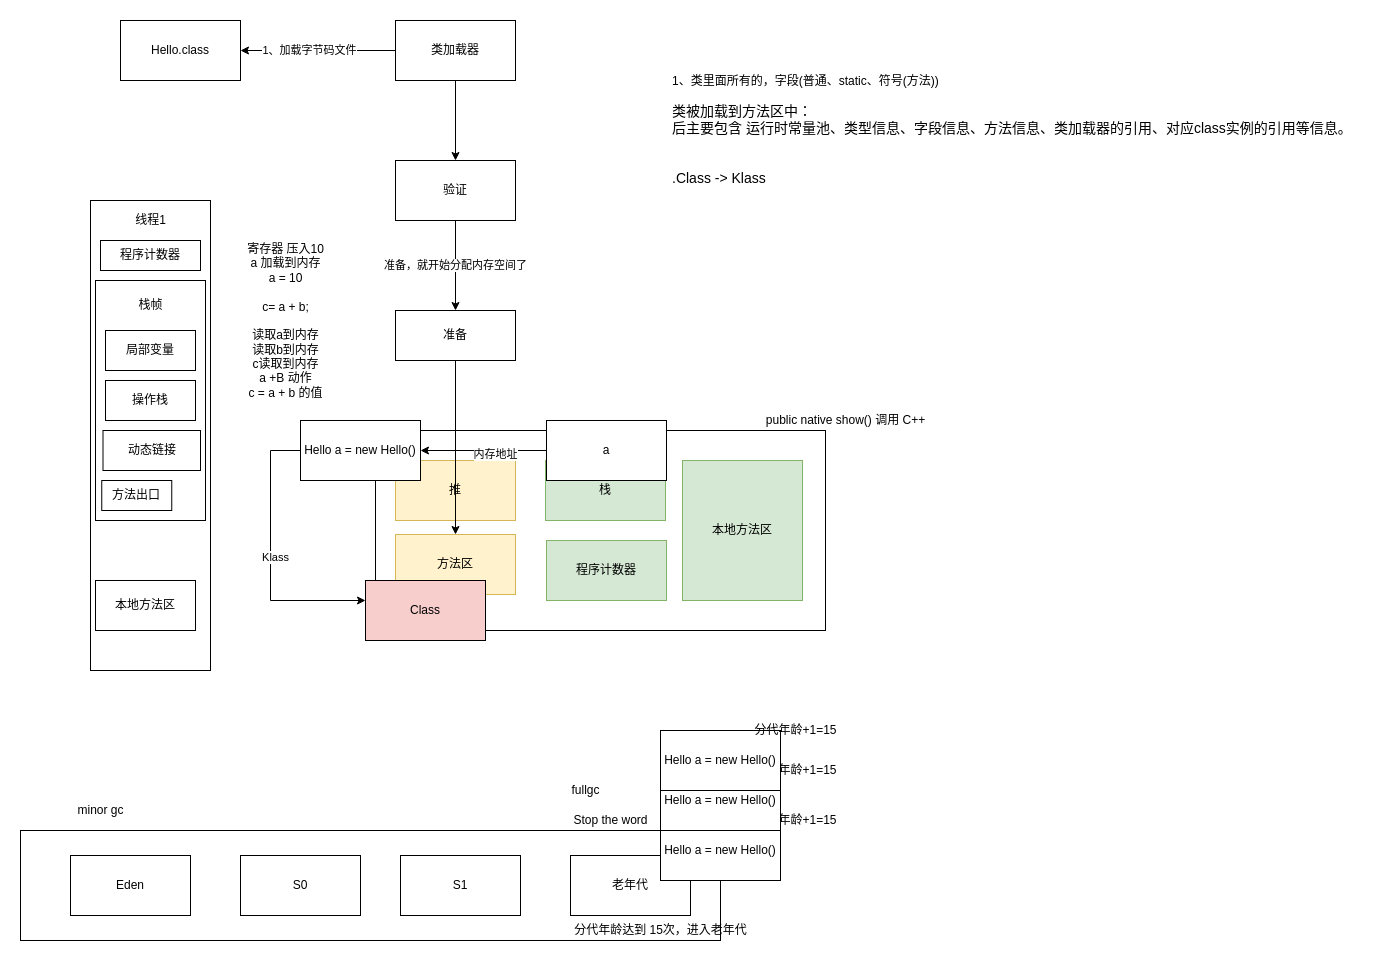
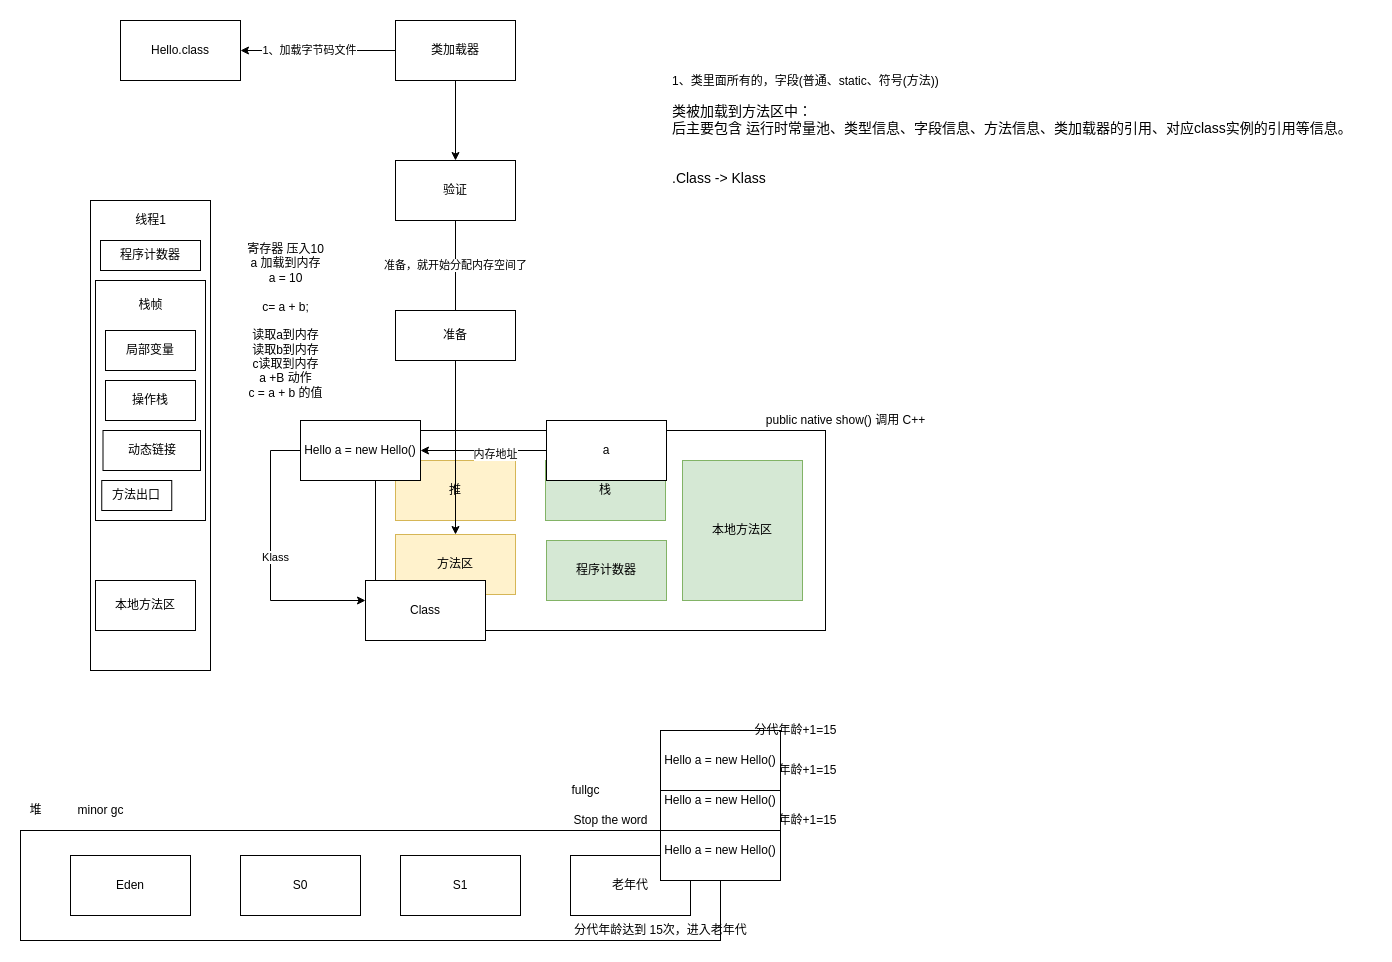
  <mxCell id="0" />
  <mxCell id="1" parent="0" />
  <mxCell id="2" value="Hello.class" style="whiteSpace=wrap;html=1;" vertex="1" parent="1"><mxGeometry x="120" y="20" width="120" height="60" as="geometry" /></mxCell>
  <mxCell id="3" style="edgeStyle=orthogonalEdgeStyle;rounded=0;orthogonalLoop=1;jettySize=auto;html=1;entryX=1;entryY=0.5;entryDx=0;entryDy=0;" edge="1" parent="1" source="6" target="2"><mxGeometry relative="1" as="geometry" /></mxCell>
  <mxCell id="4" value="1、加载字节码文件" style="edgeLabel;html=1;align=center;verticalAlign=middle;resizable=0;points=[];" vertex="1" connectable="0" parent="3"><mxGeometry x="0.127" y="-1" relative="1" as="geometry"><mxPoint as="offset" /></mxGeometry></mxCell>
  <mxCell id="5" value="" style="edgeStyle=orthogonalEdgeStyle;rounded=0;orthogonalLoop=1;jettySize=auto;html=1;" edge="1" parent="1" source="6" target="8"><mxGeometry relative="1" as="geometry" /></mxCell>
  <mxCell id="6" value="类加载器" style="whiteSpace=wrap;html=1;" vertex="1" parent="1"><mxGeometry x="395" y="20" width="120" height="60" as="geometry" /></mxCell>
- <mxCell id="7" value="准备，就开始分配内存空间了" style="edgeStyle=orthogonalEdgeStyle;rounded=0;orthogonalLoop=1;jettySize=auto;html=1;exitX=0.5;exitY=1;exitDx=0;exitDy=0;entryX=0.5;entryY=0;entryDx=0;entryDy=0;" edge="1" parent="1" source="8" target="19"><mxGeometry relative="1" as="geometry" /></mxCell>
+ <mxCell id="7" value="准备，就开始分配内存空间了" style="edgeStyle=orthogonalEdgeStyle;rounded=0;orthogonalLoop=1;jettySize=auto;html=1;exitX=0.5;exitY=1;exitDx=0;exitDy=0;entryX=0.5;entryY=0;entryDx=0;entryDy=0;endArrow=none;" edge="1" parent="1" source="8" target="19"><mxGeometry relative="1" as="geometry" /></mxCell>
  <mxCell id="8" value="验证" style="whiteSpace=wrap;html=1;" vertex="1" parent="1"><mxGeometry x="395" y="160" width="120" height="60" as="geometry" /></mxCell>
  <mxCell id="9" value="" style="group" vertex="1" connectable="0" parent="1"><mxGeometry x="375" y="430" width="450" height="210" as="geometry" /></mxCell>
  <mxCell id="10" value="" style="rounded=0;whiteSpace=wrap;html=1;" vertex="1" parent="9"><mxGeometry width="450" height="200" as="geometry" /></mxCell>
  <mxCell id="11" value="推" style="rounded=0;whiteSpace=wrap;html=1;fillColor=#fff2cc;strokeColor=#d6b656;" vertex="1" parent="9"><mxGeometry x="20" y="30" width="120" height="60" as="geometry" /></mxCell>
  <mxCell id="12" value="栈" style="rounded=0;whiteSpace=wrap;html=1;fillColor=#d5e8d4;strokeColor=#82b366;" vertex="1" parent="9"><mxGeometry x="170" y="30" width="120" height="60" as="geometry" /></mxCell>
  <mxCell id="13" value="方法区" style="rounded=0;whiteSpace=wrap;html=1;fillColor=#fff2cc;strokeColor=#d6b656;" vertex="1" parent="9"><mxGeometry x="20" y="104" width="120" height="60" as="geometry" /></mxCell>
  <mxCell id="14" value="本地方法区" style="rounded=0;whiteSpace=wrap;html=1;fillColor=#d5e8d4;strokeColor=#82b366;" vertex="1" parent="9"><mxGeometry x="307" y="30" width="120" height="140" as="geometry" /></mxCell>
  <mxCell id="15" value="程序计数器" style="rounded=0;whiteSpace=wrap;html=1;fillColor=#d5e8d4;strokeColor=#82b366;" vertex="1" parent="9"><mxGeometry x="171" y="110" width="120" height="60" as="geometry" /></mxCell>
  <mxCell id="16" value="a" style="whiteSpace=wrap;html=1;" vertex="1" parent="9"><mxGeometry x="171" y="-10" width="120" height="60" as="geometry" /></mxCell>
- <mxCell id="17" value="Class" style="rounded=0;whiteSpace=wrap;html=1;fillColor=#f8cecc;" vertex="1" parent="9"><mxGeometry x="-10" y="150" width="120" height="60" as="geometry" /></mxCell>
+ <mxCell id="17" value="Class" style="rounded=0;whiteSpace=wrap;html=1;" vertex="1" parent="9"><mxGeometry x="-10" y="150" width="120" height="60" as="geometry" /></mxCell>
  <mxCell id="18" style="edgeStyle=orthogonalEdgeStyle;rounded=0;orthogonalLoop=1;jettySize=auto;html=1;" edge="1" parent="1" source="19" target="13"><mxGeometry relative="1" as="geometry" /></mxCell>
  <mxCell id="19" value="准备" style="rounded=0;whiteSpace=wrap;html=1;" vertex="1" parent="1"><mxGeometry x="395" y="310" width="120" height="50" as="geometry" /></mxCell>
  <mxCell id="20" value="&lt;span style=&quot;background-color: rgb(255 , 255 , 255)&quot;&gt;1、类里面所有的，字段(普通、static、符号(方法))&lt;br&gt;&lt;br&gt;&lt;span style=&quot;font-size: 14px&quot;&gt;类被加载到方法区中：&lt;br&gt;&lt;div&gt;后主要包含 运行时常量池、类型信息、字段信息、方法信息、类加载器的引用、对应class实例的引用等信息。&lt;/div&gt;&lt;div&gt;&lt;br&gt;&lt;/div&gt;&lt;div&gt;&lt;br&gt;&lt;/div&gt;&lt;div&gt;.Class -&amp;gt; Klass&amp;nbsp;&lt;/div&gt;&lt;/span&gt;&lt;/span&gt;" style="text;html=1;align=left;verticalAlign=middle;resizable=0;points=[];autosize=1;" vertex="1" parent="1"><mxGeometry x="670" y="80" width="700" height="100" as="geometry" /></mxCell>
  <mxCell id="21" value="public native show() 调用 C++" style="text;html=1;align=center;verticalAlign=middle;resizable=0;points=[];autosize=1;" vertex="1" parent="1"><mxGeometry x="760" y="410" width="170" height="20" as="geometry" /></mxCell>
  <mxCell id="22" value="" style="rounded=0;whiteSpace=wrap;html=1;" vertex="1" parent="1"><mxGeometry x="90" y="200" width="120" height="470" as="geometry" /></mxCell>
  <mxCell id="23" style="edgeStyle=orthogonalEdgeStyle;rounded=0;orthogonalLoop=1;jettySize=auto;html=1;" edge="1" parent="1" source="25" target="17"><mxGeometry relative="1" as="geometry"><Array as="points"><mxPoint x="270" y="450" /><mxPoint x="270" y="600" /></Array></mxGeometry></mxCell>
  <mxCell id="24" value="Klass" style="edgeLabel;html=1;align=center;verticalAlign=middle;resizable=0;points=[];" vertex="1" connectable="0" parent="23"><mxGeometry x="-0.011" y="4" relative="1" as="geometry"><mxPoint as="offset" /></mxGeometry></mxCell>
  <mxCell id="25" value="Hello a = new Hello()" style="whiteSpace=wrap;html=1;" vertex="1" parent="1"><mxGeometry x="300" y="420" width="120" height="60" as="geometry" /></mxCell>
  <mxCell id="26" style="edgeStyle=orthogonalEdgeStyle;rounded=0;orthogonalLoop=1;jettySize=auto;html=1;" edge="1" parent="1" source="16" target="25"><mxGeometry relative="1" as="geometry" /></mxCell>
  <mxCell id="27" value="内存地址" style="edgeLabel;html=1;align=center;verticalAlign=middle;resizable=0;points=[];" vertex="1" connectable="0" parent="26"><mxGeometry x="-0.175" y="3" relative="1" as="geometry"><mxPoint as="offset" /></mxGeometry></mxCell>
  <mxCell id="28" value="" style="whiteSpace=wrap;html=1;" vertex="1" parent="1"><mxGeometry x="95" y="280" width="110" height="240" as="geometry" /></mxCell>
  <mxCell id="29" value="线程1" style="text;html=1;align=center;verticalAlign=middle;resizable=0;points=[];autosize=1;" vertex="1" parent="1"><mxGeometry x="125" y="210" width="50" height="20" as="geometry" /></mxCell>
  <mxCell id="30" value="栈帧" style="text;html=1;align=center;verticalAlign=middle;resizable=0;points=[];autosize=1;" vertex="1" parent="1"><mxGeometry x="130" y="295" width="40" height="20" as="geometry" /></mxCell>
  <mxCell id="31" value="本地方法区" style="rounded=0;whiteSpace=wrap;html=1;" vertex="1" parent="1"><mxGeometry x="95" y="580" width="100" height="50" as="geometry" /></mxCell>
  <mxCell id="32" value="程序计数器" style="rounded=0;whiteSpace=wrap;html=1;" vertex="1" parent="1"><mxGeometry x="100" y="240" width="100" height="30" as="geometry" /></mxCell>
  <mxCell id="33" value="方法出口" style="rounded=0;whiteSpace=wrap;html=1;" vertex="1" parent="1"><mxGeometry x="101.25" y="480" width="70" height="30" as="geometry" /></mxCell>
  <mxCell id="34" value="局部变量" style="rounded=0;whiteSpace=wrap;html=1;" vertex="1" parent="1"><mxGeometry x="105" y="330" width="90" height="40" as="geometry" /></mxCell>
  <mxCell id="35" value="动态链接" style="rounded=0;whiteSpace=wrap;html=1;" vertex="1" parent="1"><mxGeometry x="102.5" y="430" width="97.5" height="40" as="geometry" /></mxCell>
  <mxCell id="36" value="操作栈" style="rounded=0;whiteSpace=wrap;html=1;" vertex="1" parent="1"><mxGeometry x="105" y="380" width="90" height="40" as="geometry" /></mxCell>
  <mxCell id="37" value="寄存器 压入10&lt;br&gt;a 加载到内存&lt;br&gt;a = 10&lt;br&gt;&lt;br&gt;c= a + b;&lt;br&gt;&lt;br&gt;读取a到内存&lt;br&gt;读取b到内存&lt;br&gt;c读取到内存&lt;br&gt;a +B 动作&lt;br&gt;c = a + b 的值&lt;br&gt;&lt;br&gt;&lt;br&gt;" style="text;html=1;align=center;verticalAlign=middle;resizable=0;points=[];autosize=1;" vertex="1" parent="1"><mxGeometry x="240" y="240" width="90" height="190" as="geometry" /></mxCell>
  <mxCell id="38" value="" style="rounded=0;whiteSpace=wrap;html=1;" vertex="1" parent="1"><mxGeometry x="20" y="830" width="700" height="110" as="geometry" /></mxCell>
+ <mxCell id="39" value="堆" style="text;html=1;align=center;verticalAlign=middle;resizable=0;points=[];autosize=1;" vertex="1" parent="1"><mxGeometry x="20" y="800" width="30" height="20" as="geometry" /></mxCell>
  <mxCell id="40" value="Eden" style="whiteSpace=wrap;html=1;" vertex="1" parent="1"><mxGeometry x="70" y="855" width="120" height="60" as="geometry" /></mxCell>
  <mxCell id="41" value="S0" style="whiteSpace=wrap;html=1;" vertex="1" parent="1"><mxGeometry x="240" y="855" width="120" height="60" as="geometry" /></mxCell>
  <mxCell id="42" value="S1" style="whiteSpace=wrap;html=1;" vertex="1" parent="1"><mxGeometry x="400" y="855" width="120" height="60" as="geometry" /></mxCell>
  <mxCell id="43" value="老年代" style="whiteSpace=wrap;html=1;" vertex="1" parent="1"><mxGeometry x="570" y="855" width="120" height="60" as="geometry" /></mxCell>
  <mxCell id="44" value="minor gc" style="text;html=1;align=center;verticalAlign=middle;resizable=0;points=[];autosize=1;" vertex="1" parent="1"><mxGeometry x="70" y="800" width="60" height="20" as="geometry" /></mxCell>
  <mxCell id="45" value="fullgc" style="text;html=1;align=center;verticalAlign=middle;resizable=0;points=[];autosize=1;" vertex="1" parent="1"><mxGeometry x="565" y="780" width="40" height="20" as="geometry" /></mxCell>
  <mxCell id="46" value="Stop the word" style="text;html=1;align=center;verticalAlign=middle;resizable=0;points=[];autosize=1;" vertex="1" parent="1"><mxGeometry x="565" y="810" width="90" height="20" as="geometry" /></mxCell>
  <mxCell id="47" value="" style="group" vertex="1" connectable="0" parent="1"><mxGeometry x="660" y="810" width="185" height="70" as="geometry" /></mxCell>
  <mxCell id="48" value="Hello a = new Hello()" style="whiteSpace=wrap;html=1;" vertex="1" parent="47"><mxGeometry y="10" width="120" height="60" as="geometry" /></mxCell>
  <mxCell id="49" value="分代年龄+1=15" style="text;html=1;align=center;verticalAlign=middle;resizable=0;points=[];autosize=1;" vertex="1" parent="47"><mxGeometry x="85" width="100" height="20" as="geometry" /></mxCell>
  <mxCell id="50" value="" style="group" vertex="1" connectable="0" parent="1"><mxGeometry x="660" y="760" width="185" height="70" as="geometry" /></mxCell>
  <mxCell id="51" value="Hello a = new Hello()" style="whiteSpace=wrap;html=1;" vertex="1" parent="50"><mxGeometry y="10" width="120" height="60" as="geometry" /></mxCell>
  <mxCell id="52" value="分代年龄+1=15" style="text;html=1;align=center;verticalAlign=middle;resizable=0;points=[];autosize=1;" vertex="1" parent="50"><mxGeometry x="85" width="100" height="20" as="geometry" /></mxCell>
  <mxCell id="53" value="" style="group" vertex="1" connectable="0" parent="1"><mxGeometry x="660" y="720" width="185" height="70" as="geometry" /></mxCell>
  <mxCell id="54" value="Hello a = new Hello()" style="whiteSpace=wrap;html=1;" vertex="1" parent="53"><mxGeometry y="10" width="120" height="60" as="geometry" /></mxCell>
  <mxCell id="55" value="分代年龄+1=15" style="text;html=1;align=center;verticalAlign=middle;resizable=0;points=[];autosize=1;" vertex="1" parent="53"><mxGeometry x="85" width="100" height="20" as="geometry" /></mxCell>
  <mxCell id="56" value="分代年龄达到 15次，进入老年代" style="text;html=1;align=center;verticalAlign=middle;resizable=0;points=[];autosize=1;" vertex="1" parent="1"><mxGeometry x="565" y="920" width="190" height="20" as="geometry" /></mxCell>
